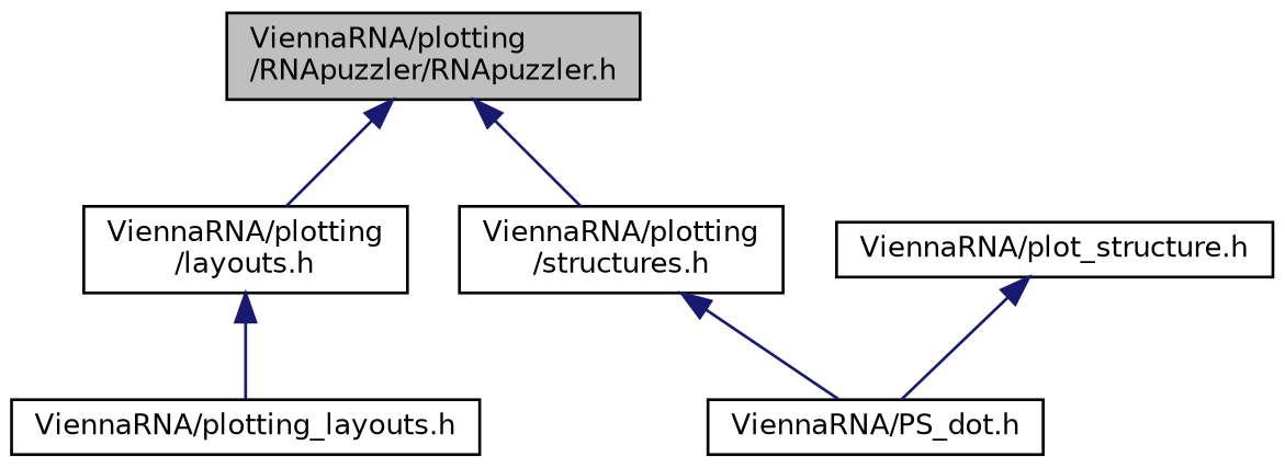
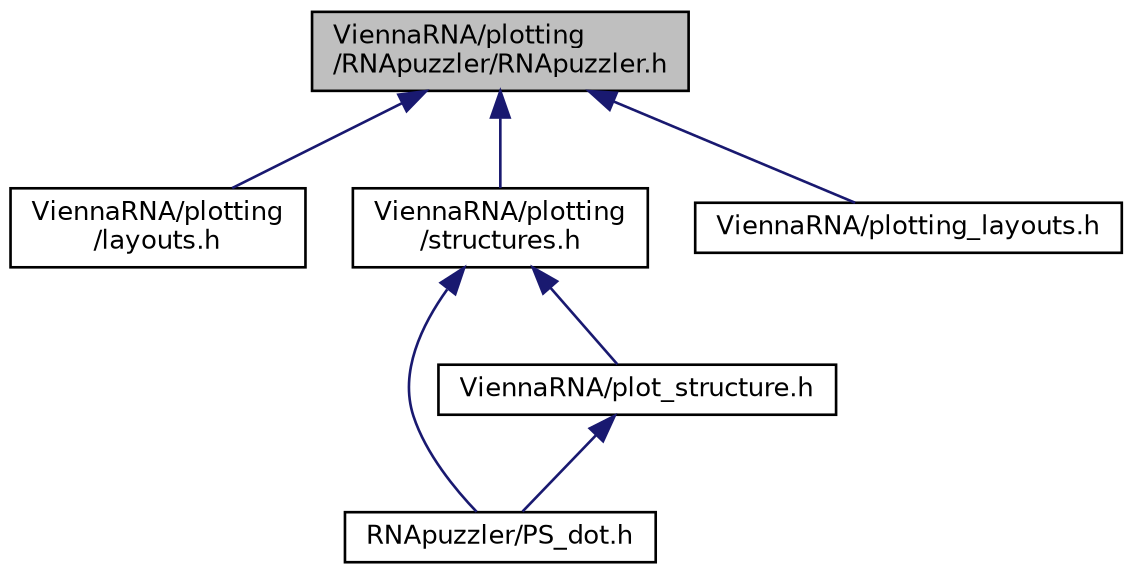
  digraph {
    node [color=black fontname=Helvetica fontsize=10 shape=record]
    edge [color=midnightblue dir=back fontname=Helvetica fontsize=10 labelfontname=Helvetica labelfontsize=10 style=solid]
    n1 [fillcolor=grey75 fontcolor=black height=0.2 label="ViennaRNA/plotting\l/RNApuzzler/RNApuzzler.h" style=filled width=0.4]
    n2 [height=0.2 label="ViennaRNA/plotting\l/layouts.h" width=0.4]
    n3 [height=0.2 label="ViennaRNA/plotting\l/structures.h" width=0.4]
    n4 [height=0.2 label="ViennaRNA/plotting_layouts.h" width=0.4]
-   n5 [height=0.2 label="ViennaRNA/PS_dot.h" width=0.4]
+   n5 [height=0.2 label="RNApuzzler/PS_dot.h" width=0.4]
    n6 [height=0.2 label="ViennaRNA/plot_structure.h" width=0.4]
    n1 -> n2
    n1 -> n3
-   n2 -> n4
+   n1 -> n4
    n3 -> n5
+   n3 -> n6
    n6 -> n5
  }
